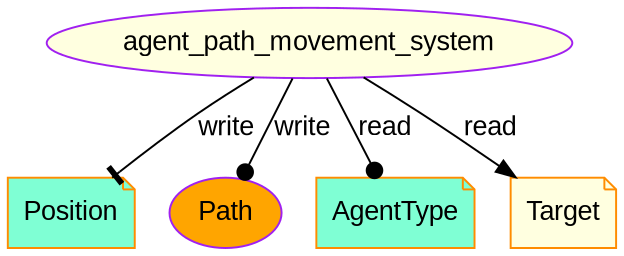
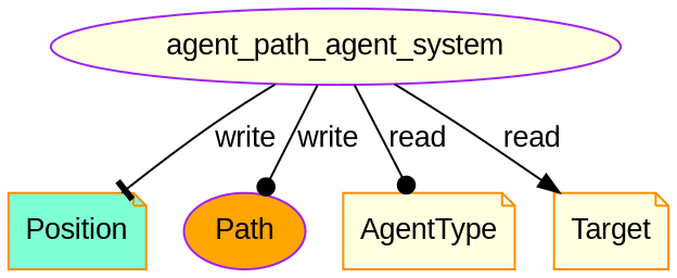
  digraph {
    fontname="Liberation Sans"
    node [color=darkorange fillcolor=lightyellow fontname="Liberation Sans" shape=note style=filled]
    edge [arrowhead=dot fontname="Liberation Sans"]
-   agent_path_movement_system [color=purple shape=ellipse]
+   agent_path_movement_system [color=purple shape=ellipse label=agent_path_agent_system]
    Position [fillcolor=aquamarine]
    Path [color=purple fillcolor=orange shape=ellipse]
-   AgentType [fillcolor=aquamarine]
+   AgentType
    Target
    agent_path_movement_system -> Position [arrowhead=tee label=write]
    agent_path_movement_system -> Path [label=write]
    agent_path_movement_system -> AgentType [label=read]
    agent_path_movement_system -> Target [arrowhead=normal label=read]
  }
